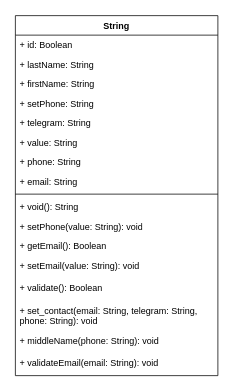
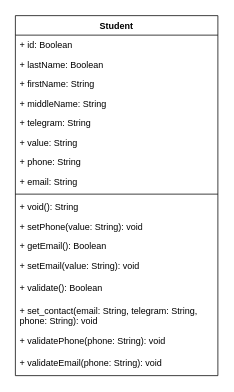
  <mxCell id="0" />
  <mxCell id="1" parent="0" />
- <mxCell id="2" value="String" style="swimlane;fontStyle=1;align=center;verticalAlign=top;childLayout=stackLayout;horizontal=1;startSize=26;horizontalStack=0;resizeParent=1;resizeParentMax=0;resizeLast=0;collapsible=1;marginBottom=0;whiteSpace=wrap;html=1;" parent="1" vertex="1"><mxGeometry x="20" y="20" width="270" height="480" as="geometry" /></mxCell>
+ <mxCell id="2" value="Student" style="swimlane;fontStyle=1;align=center;verticalAlign=top;childLayout=stackLayout;horizontal=1;startSize=26;horizontalStack=0;resizeParent=1;resizeParentMax=0;resizeLast=0;collapsible=1;marginBottom=0;whiteSpace=wrap;html=1;" parent="1" vertex="1"><mxGeometry x="20" y="20" width="270" height="480" as="geometry" /></mxCell>
  <mxCell id="3" value="+ id: Boolean" style="text;strokeColor=none;fillColor=none;align=left;verticalAlign=top;spacingLeft=4;spacingRight=4;overflow=hidden;rotatable=0;points=[[0,0.5],[1,0.5]];portConstraint=eastwest;whiteSpace=wrap;html=1;" parent="2" vertex="1"><mxGeometry y="26" width="270" height="26" as="geometry" /></mxCell>
- <mxCell id="4" value="+ lastName: String" style="text;strokeColor=none;fillColor=none;align=left;verticalAlign=top;spacingLeft=4;spacingRight=4;overflow=hidden;rotatable=0;points=[[0,0.5],[1,0.5]];portConstraint=eastwest;whiteSpace=wrap;html=1;" parent="2" vertex="1"><mxGeometry y="52" width="270" height="26" as="geometry" /></mxCell>
+ <mxCell id="4" value="+ lastName: Boolean" style="text;strokeColor=none;fillColor=none;align=left;verticalAlign=top;spacingLeft=4;spacingRight=4;overflow=hidden;rotatable=0;points=[[0,0.5],[1,0.5]];portConstraint=eastwest;whiteSpace=wrap;html=1;" parent="2" vertex="1"><mxGeometry y="52" width="270" height="26" as="geometry" /></mxCell>
  <mxCell id="5" value="+ firstName: String" style="text;strokeColor=none;fillColor=none;align=left;verticalAlign=top;spacingLeft=4;spacingRight=4;overflow=hidden;rotatable=0;points=[[0,0.5],[1,0.5]];portConstraint=eastwest;whiteSpace=wrap;html=1;" parent="2" vertex="1"><mxGeometry y="78" width="270" height="26" as="geometry" /></mxCell>
- <mxCell id="6" value="+ setPhone: String" style="text;strokeColor=none;fillColor=none;align=left;verticalAlign=top;spacingLeft=4;spacingRight=4;overflow=hidden;rotatable=0;points=[[0,0.5],[1,0.5]];portConstraint=eastwest;whiteSpace=wrap;html=1;" parent="2" vertex="1"><mxGeometry y="104" width="270" height="26" as="geometry" /></mxCell>
+ <mxCell id="6" value="+ middleName: String" style="text;strokeColor=none;fillColor=none;align=left;verticalAlign=top;spacingLeft=4;spacingRight=4;overflow=hidden;rotatable=0;points=[[0,0.5],[1,0.5]];portConstraint=eastwest;whiteSpace=wrap;html=1;" parent="2" vertex="1"><mxGeometry y="104" width="270" height="26" as="geometry" /></mxCell>
  <mxCell id="7" value="+ telegram: String" style="text;strokeColor=none;fillColor=none;align=left;verticalAlign=top;spacingLeft=4;spacingRight=4;overflow=hidden;rotatable=0;points=[[0,0.5],[1,0.5]];portConstraint=eastwest;whiteSpace=wrap;html=1;" parent="2" vertex="1"><mxGeometry y="130" width="270" height="26" as="geometry" /></mxCell>
  <mxCell id="8" value="+ value: String" style="text;strokeColor=none;fillColor=none;align=left;verticalAlign=top;spacingLeft=4;spacingRight=4;overflow=hidden;rotatable=0;points=[[0,0.5],[1,0.5]];portConstraint=eastwest;whiteSpace=wrap;html=1;" parent="2" vertex="1"><mxGeometry y="156" width="270" height="26" as="geometry" /></mxCell>
  <mxCell id="9" value="+ phone: String" style="text;strokeColor=none;fillColor=none;align=left;verticalAlign=top;spacingLeft=4;spacingRight=4;overflow=hidden;rotatable=0;points=[[0,0.5],[1,0.5]];portConstraint=eastwest;whiteSpace=wrap;html=1;" parent="2" vertex="1"><mxGeometry y="182" width="270" height="26" as="geometry" /></mxCell>
  <mxCell id="10" value="+ email: String" style="text;strokeColor=none;fillColor=none;align=left;verticalAlign=top;spacingLeft=4;spacingRight=4;overflow=hidden;rotatable=0;points=[[0,0.5],[1,0.5]];portConstraint=eastwest;whiteSpace=wrap;html=1;" parent="2" vertex="1"><mxGeometry y="208" width="270" height="26" as="geometry" /></mxCell>
  <mxCell id="11" value="" style="line;strokeWidth=1;fillColor=none;align=left;verticalAlign=middle;spacingTop=-1;spacingLeft=3;spacingRight=3;rotatable=0;labelPosition=right;points=[];portConstraint=eastwest;strokeColor=inherit;" parent="2" vertex="1"><mxGeometry y="234" width="270" height="8" as="geometry" /></mxCell>
  <mxCell id="12" value="+ void(): String&amp;nbsp;" style="text;strokeColor=none;fillColor=none;align=left;verticalAlign=top;spacingLeft=4;spacingRight=4;overflow=hidden;rotatable=0;points=[[0,0.5],[1,0.5]];portConstraint=eastwest;whiteSpace=wrap;html=1;" parent="2" vertex="1"><mxGeometry y="242" width="270" height="26" as="geometry" /></mxCell>
  <mxCell id="13" value="+ setPhone(value: String): void" style="text;strokeColor=none;fillColor=none;align=left;verticalAlign=top;spacingLeft=4;spacingRight=4;overflow=hidden;rotatable=0;points=[[0,0.5],[1,0.5]];portConstraint=eastwest;whiteSpace=wrap;html=1;" parent="2" vertex="1"><mxGeometry y="268" width="270" height="26" as="geometry" /></mxCell>
  <mxCell id="14" value="+ getEmail(): Boolean" style="text;strokeColor=none;fillColor=none;align=left;verticalAlign=top;spacingLeft=4;spacingRight=4;overflow=hidden;rotatable=0;points=[[0,0.5],[1,0.5]];portConstraint=eastwest;whiteSpace=wrap;html=1;" parent="2" vertex="1"><mxGeometry y="294" width="270" height="26" as="geometry" /></mxCell>
  <mxCell id="15" value="+ setEmail(value: String): void" style="text;strokeColor=none;fillColor=none;align=left;verticalAlign=top;spacingLeft=4;spacingRight=4;overflow=hidden;rotatable=0;points=[[0,0.5],[1,0.5]];portConstraint=eastwest;whiteSpace=wrap;html=1;" parent="2" vertex="1"><mxGeometry y="320" width="270" height="30" as="geometry" /></mxCell>
  <mxCell id="16" value="+ validate(): Boolean" style="text;strokeColor=none;fillColor=none;align=left;verticalAlign=top;spacingLeft=4;spacingRight=4;overflow=hidden;rotatable=0;points=[[0,0.5],[1,0.5]];portConstraint=eastwest;whiteSpace=wrap;html=1;" vertex="1" parent="2"><mxGeometry y="350" width="270" height="30" as="geometry" /></mxCell>
  <mxCell id="17" value="+ set_contact&lt;span style=&quot;background-color: initial;&quot;&gt;(email: String, telegram: String, phone: String): void&lt;/span&gt;" style="text;strokeColor=none;fillColor=none;align=left;verticalAlign=top;spacingLeft=4;spacingRight=4;overflow=hidden;rotatable=0;points=[[0,0.5],[1,0.5]];portConstraint=eastwest;whiteSpace=wrap;html=1;" parent="2" vertex="1"><mxGeometry y="380" width="270" height="40" as="geometry" /></mxCell>
- <mxCell id="18" value="+ middleName(phone: String): void" style="text;strokeColor=none;fillColor=none;align=left;verticalAlign=top;spacingLeft=4;spacingRight=4;overflow=hidden;rotatable=0;points=[[0,0.5],[1,0.5]];portConstraint=eastwest;whiteSpace=wrap;html=1;" parent="2" vertex="1"><mxGeometry y="420" width="270" height="30" as="geometry" /></mxCell>
- <mxCell id="19" value="+ validateEmail(email: String): void" style="text;strokeColor=none;fillColor=none;align=left;verticalAlign=top;spacingLeft=4;spacingRight=4;overflow=hidden;rotatable=0;points=[[0,0.5],[1,0.5]];portConstraint=eastwest;whiteSpace=wrap;html=1;" vertex="1" parent="2"><mxGeometry y="450" width="270" height="30" as="geometry" /></mxCell>
+ <mxCell id="18" value="+ validatePhone(phone: String): void" style="text;strokeColor=none;fillColor=none;align=left;verticalAlign=top;spacingLeft=4;spacingRight=4;overflow=hidden;rotatable=0;points=[[0,0.5],[1,0.5]];portConstraint=eastwest;whiteSpace=wrap;html=1;" parent="2" vertex="1"><mxGeometry y="420" width="270" height="30" as="geometry" /></mxCell>
+ <mxCell id="19" value="+ validateEmail(phone: String): void" style="text;strokeColor=none;fillColor=none;align=left;verticalAlign=top;spacingLeft=4;spacingRight=4;overflow=hidden;rotatable=0;points=[[0,0.5],[1,0.5]];portConstraint=eastwest;whiteSpace=wrap;html=1;" vertex="1" parent="2"><mxGeometry y="450" width="270" height="30" as="geometry" /></mxCell>
